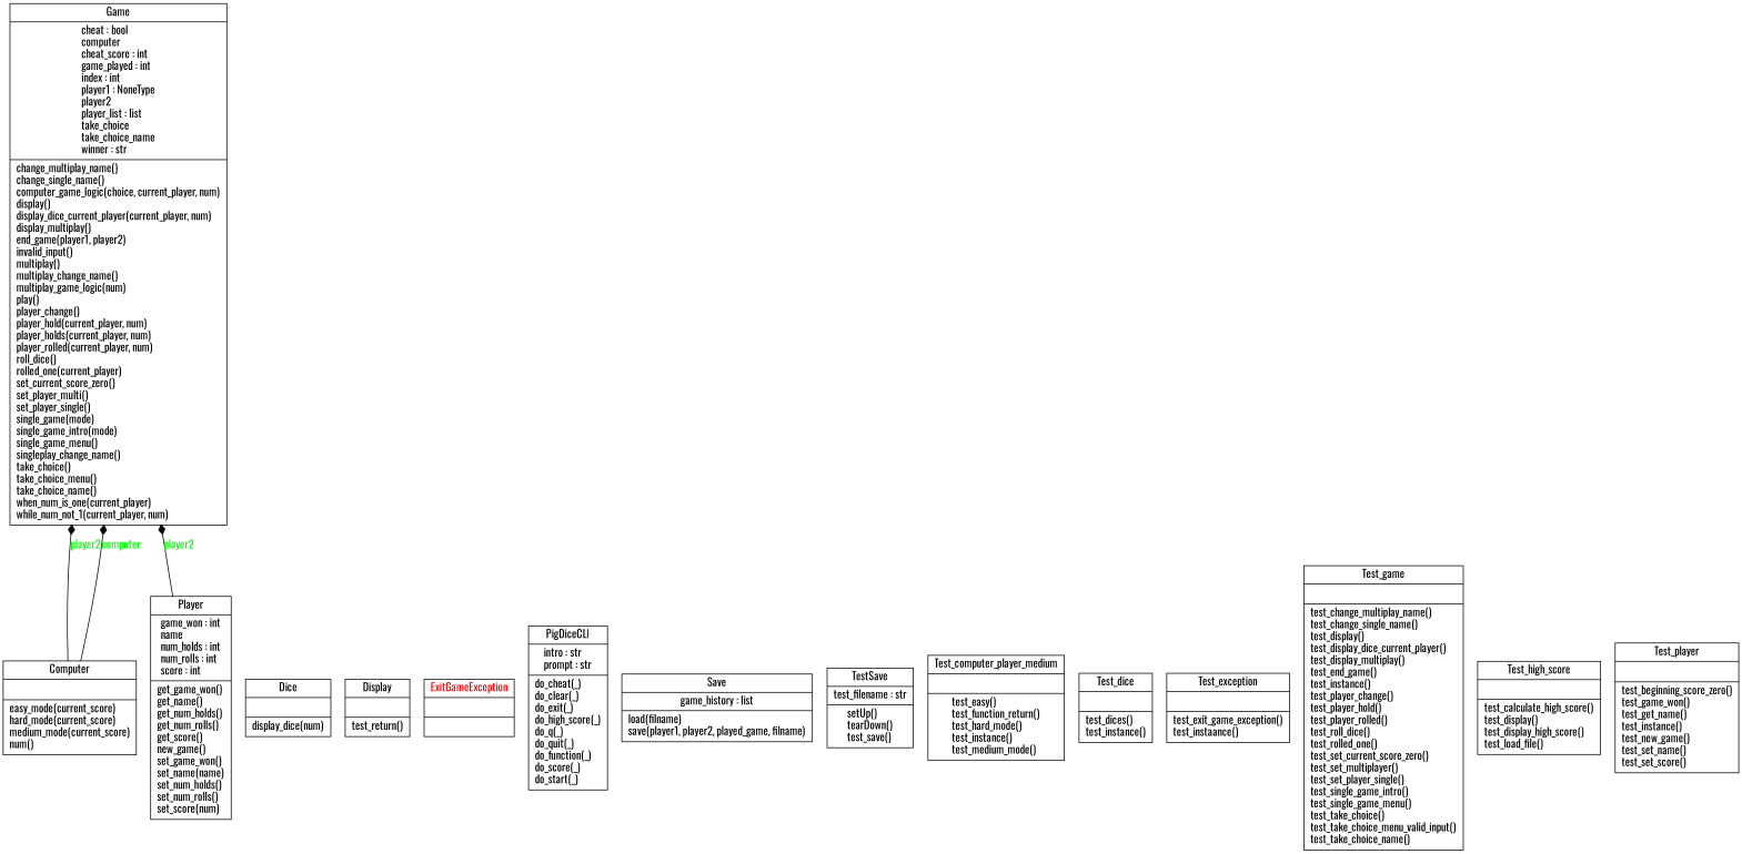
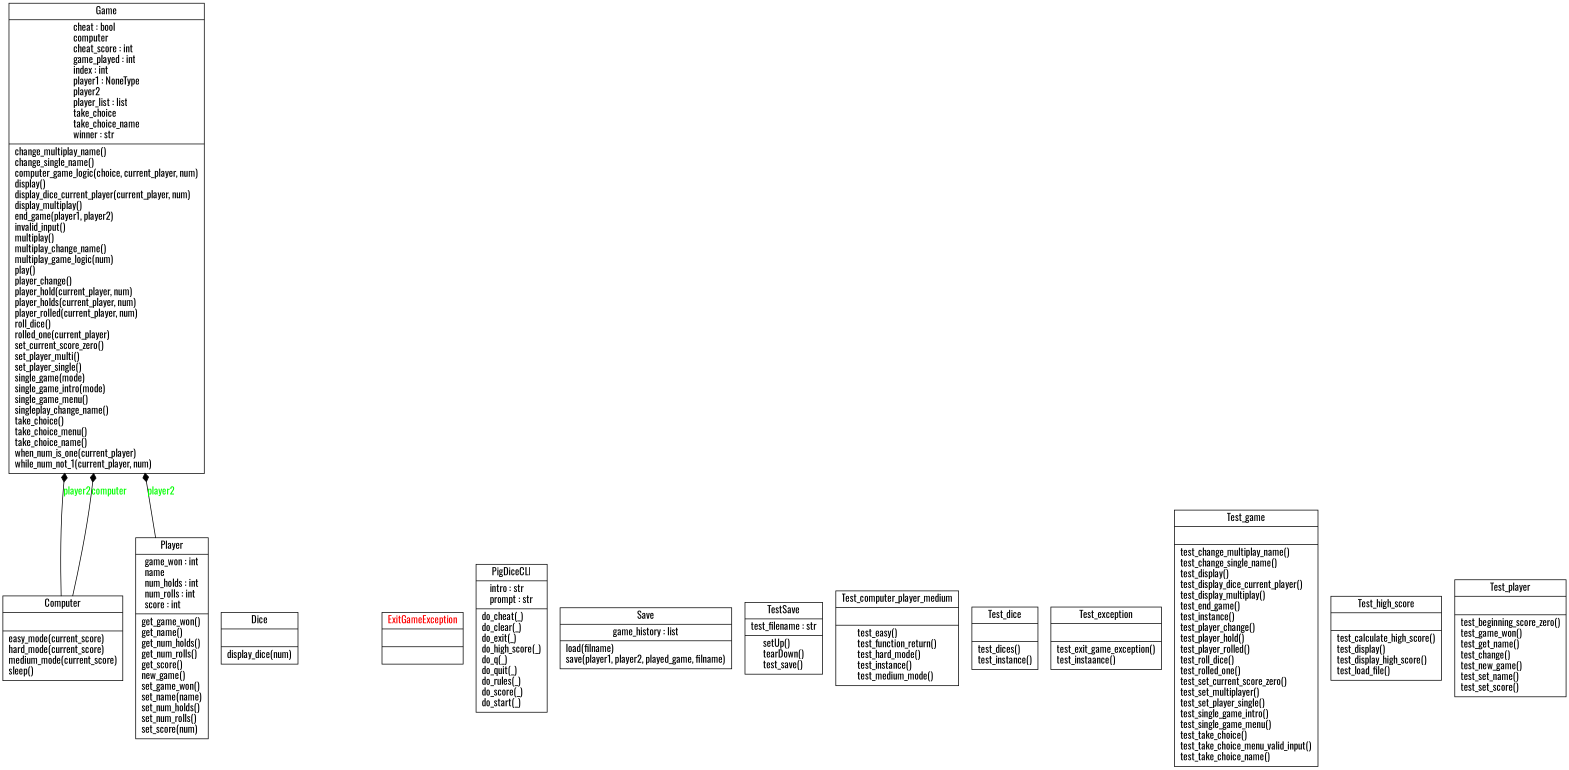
  digraph {
    fontname=Oswald
    rankdir=BT
    node [color=black fontcolor=black fontname=Oswald shape=record style=solid]
    edge [arrowhead=diamond arrowtail=none fontcolor=green fontname=Oswald style=solid]
-   n1 [label=<{Computer|<br ALIGN="LEFT"/>|easy_mode(current_score)<br ALIGN="LEFT"/>hard_mode(current_score)<br ALIGN="LEFT"/>medium_mode(current_score)<br ALIGN="LEFT"/>num()<br ALIGN="LEFT"/>}>]
+   n1 [label=<{Computer|<br ALIGN="LEFT"/>|easy_mode(current_score)<br ALIGN="LEFT"/>hard_mode(current_score)<br ALIGN="LEFT"/>medium_mode(current_score)<br ALIGN="LEFT"/>sleep()<br ALIGN="LEFT"/>}>]
    n2 [label=<{Game|cheat : bool<br ALIGN="LEFT"/>computer<br ALIGN="LEFT"/>cheat_score : int<br ALIGN="LEFT"/>game_played : int<br ALIGN="LEFT"/>index : int<br ALIGN="LEFT"/>player1 : NoneType<br ALIGN="LEFT"/>player2<br ALIGN="LEFT"/>player_list : list<br ALIGN="LEFT"/>take_choice<br ALIGN="LEFT"/>take_choice_name<br ALIGN="LEFT"/>winner : str<br ALIGN="LEFT"/>|change_multiplay_name()<br ALIGN="LEFT"/>change_single_name()<br ALIGN="LEFT"/>computer_game_logic(choice, current_player, num)<br ALIGN="LEFT"/>display()<br ALIGN="LEFT"/>display_dice_current_player(current_player, num)<br ALIGN="LEFT"/>display_multiplay()<br ALIGN="LEFT"/>end_game(player1, player2)<br ALIGN="LEFT"/>invalid_input()<br ALIGN="LEFT"/>multiplay()<br ALIGN="LEFT"/>multiplay_change_name()<br ALIGN="LEFT"/>multiplay_game_logic(num)<br ALIGN="LEFT"/>play()<br ALIGN="LEFT"/>player_change()<br ALIGN="LEFT"/>player_hold(current_player, num)<br ALIGN="LEFT"/>player_holds(current_player, num)<br ALIGN="LEFT"/>player_rolled(current_player, num)<br ALIGN="LEFT"/>roll_dice()<br ALIGN="LEFT"/>rolled_one(current_player)<br ALIGN="LEFT"/>set_current_score_zero()<br ALIGN="LEFT"/>set_player_multi()<br ALIGN="LEFT"/>set_player_single()<br ALIGN="LEFT"/>single_game(mode)<br ALIGN="LEFT"/>single_game_intro(mode)<br ALIGN="LEFT"/>single_game_menu()<br ALIGN="LEFT"/>singleplay_change_name()<br ALIGN="LEFT"/>take_choice()<br ALIGN="LEFT"/>take_choice_menu()<br ALIGN="LEFT"/>take_choice_name()<br ALIGN="LEFT"/>when_num_is_one(current_player)<br ALIGN="LEFT"/>while_num_not_1(current_player, num)<br ALIGN="LEFT"/>}>]
    n3 [label=<{Player|game_won : int<br ALIGN="LEFT"/>name<br ALIGN="LEFT"/>num_holds : int<br ALIGN="LEFT"/>num_rolls : int<br ALIGN="LEFT"/>score : int<br ALIGN="LEFT"/>|get_game_won()<br ALIGN="LEFT"/>get_name()<br ALIGN="LEFT"/>get_num_holds()<br ALIGN="LEFT"/>get_num_rolls()<br ALIGN="LEFT"/>get_score()<br ALIGN="LEFT"/>new_game()<br ALIGN="LEFT"/>set_game_won()<br ALIGN="LEFT"/>set_name(name)<br ALIGN="LEFT"/>set_num_holds()<br ALIGN="LEFT"/>set_num_rolls()<br ALIGN="LEFT"/>set_score(num)<br ALIGN="LEFT"/>}>]
    n4 [label=<{Dice|<br ALIGN="LEFT"/>|display_dice(num)<br ALIGN="LEFT"/>}>]
-   n5 [label=<{Display|<br ALIGN="LEFT"/>|test_return()<br ALIGN="LEFT"/>}>]
    n6 [fontcolor=red label=<{ExitGameException|<br ALIGN="LEFT"/>|}>]
-   n7 [label=<{PigDiceCLI|intro : str<br ALIGN="LEFT"/>prompt : str<br ALIGN="LEFT"/>|do_cheat(_)<br ALIGN="LEFT"/>do_clear(_)<br ALIGN="LEFT"/>do_exit(_)<br ALIGN="LEFT"/>do_high_score(_)<br ALIGN="LEFT"/>do_q(_)<br ALIGN="LEFT"/>do_quit(_)<br ALIGN="LEFT"/>do_function(_)<br ALIGN="LEFT"/>do_score(_)<br ALIGN="LEFT"/>do_start(_)<br ALIGN="LEFT"/>}>]
+   n7 [label=<{PigDiceCLI|intro : str<br ALIGN="LEFT"/>prompt : str<br ALIGN="LEFT"/>|do_cheat(_)<br ALIGN="LEFT"/>do_clear(_)<br ALIGN="LEFT"/>do_exit(_)<br ALIGN="LEFT"/>do_high_score(_)<br ALIGN="LEFT"/>do_q(_)<br ALIGN="LEFT"/>do_quit(_)<br ALIGN="LEFT"/>do_rules(_)<br ALIGN="LEFT"/>do_score(_)<br ALIGN="LEFT"/>do_start(_)<br ALIGN="LEFT"/>}>]
    n8 [label=<{Save|game_history : list<br ALIGN="LEFT"/>|load(filname)<br ALIGN="LEFT"/>save(player1, player2, played_game, filname)<br ALIGN="LEFT"/>}>]
    n9 [label=<{TestSave|test_filename : str<br ALIGN="LEFT"/>|setUp()<br ALIGN="LEFT"/>tearDown()<br ALIGN="LEFT"/>test_save()<br ALIGN="LEFT"/>}>]
    n10 [label=<{Test_computer_player_medium|<br ALIGN="LEFT"/>|test_easy()<br ALIGN="LEFT"/>test_function_return()<br ALIGN="LEFT"/>test_hard_mode()<br ALIGN="LEFT"/>test_instance()<br ALIGN="LEFT"/>test_medium_mode()<br ALIGN="LEFT"/>}>]
    n11 [label=<{Test_dice|<br ALIGN="LEFT"/>|test_dices()<br ALIGN="LEFT"/>test_instance()<br ALIGN="LEFT"/>}>]
    n12 [label=<{Test_exception|<br ALIGN="LEFT"/>|test_exit_game_exception()<br ALIGN="LEFT"/>test_instaance()<br ALIGN="LEFT"/>}>]
    n13 [label=<{Test_game|<br ALIGN="LEFT"/>|test_change_multiplay_name()<br ALIGN="LEFT"/>test_change_single_name()<br ALIGN="LEFT"/>test_display()<br ALIGN="LEFT"/>test_display_dice_current_player()<br ALIGN="LEFT"/>test_display_multiplay()<br ALIGN="LEFT"/>test_end_game()<br ALIGN="LEFT"/>test_instance()<br ALIGN="LEFT"/>test_player_change()<br ALIGN="LEFT"/>test_player_hold()<br ALIGN="LEFT"/>test_player_rolled()<br ALIGN="LEFT"/>test_roll_dice()<br ALIGN="LEFT"/>test_rolled_one()<br ALIGN="LEFT"/>test_set_current_score_zero()<br ALIGN="LEFT"/>test_set_multiplayer()<br ALIGN="LEFT"/>test_set_player_single()<br ALIGN="LEFT"/>test_single_game_intro()<br ALIGN="LEFT"/>test_single_game_menu()<br ALIGN="LEFT"/>test_take_choice()<br ALIGN="LEFT"/>test_take_choice_menu_valid_input()<br ALIGN="LEFT"/>test_take_choice_name()<br ALIGN="LEFT"/>}>]
    n14 [label=<{Test_high_score|<br ALIGN="LEFT"/>|test_calculate_high_score()<br ALIGN="LEFT"/>test_display()<br ALIGN="LEFT"/>test_display_high_score()<br ALIGN="LEFT"/>test_load_file()<br ALIGN="LEFT"/>}>]
-   n15 [label=<{Test_player|<br ALIGN="LEFT"/>|test_beginning_score_zero()<br ALIGN="LEFT"/>test_game_won()<br ALIGN="LEFT"/>test_get_name()<br ALIGN="LEFT"/>test_instance()<br ALIGN="LEFT"/>test_new_game()<br ALIGN="LEFT"/>test_set_name()<br ALIGN="LEFT"/>test_set_score()<br ALIGN="LEFT"/>}>]
+   n15 [label=<{Test_player|<br ALIGN="LEFT"/>|test_beginning_score_zero()<br ALIGN="LEFT"/>test_game_won()<br ALIGN="LEFT"/>test_get_name()<br ALIGN="LEFT"/>test_change()<br ALIGN="LEFT"/>test_new_game()<br ALIGN="LEFT"/>test_set_name()<br ALIGN="LEFT"/>test_set_score()<br ALIGN="LEFT"/>}>]
    n1 -> n2 [label=player2]
    n1 -> n2 [label=computer]
    n3 -> n2 [label=player2]
  }
